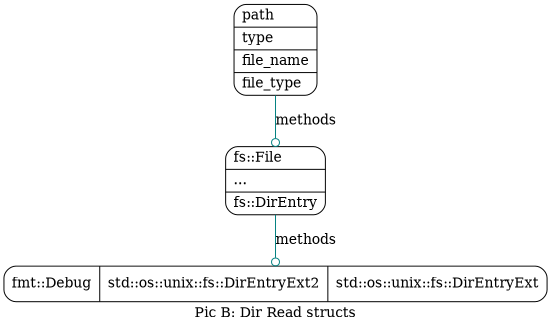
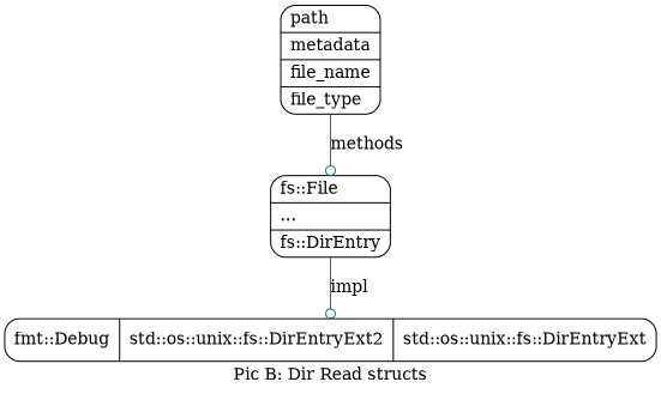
  digraph {
    label="Pic B: Dir Read structs"
    labelloc=b
    node [shape=record style=rounded]
    edge [arrowhead=odot color=teal]
    n1 [label="{fs::File\l|...\l|fs::DirEntry\l}"]
    n2 [label="{fmt::Debug\l}|{std::os::unix::fs::DirEntryExt2\l}|{std::os::unix::fs::DirEntryExt\l}"]
-   n3 [label="{path\l|type\l|file_name\l|file_type\l}"]
-   n1 -> n2 [label=methods shape=record]
+   n3 [label="{path\l|metadata\l|file_name\l|file_type\l}"]
+   n1 -> n2 [label=impl shape=record]
    n3 -> n1 [label=methods]
  }
